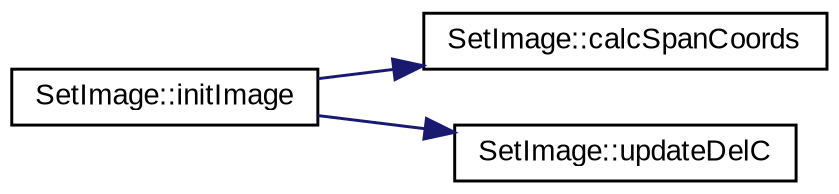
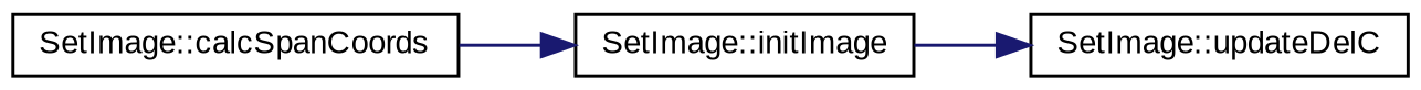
  digraph {
    fontname="Liberation Sans"
    rankdir=LR
    node [color=black fillcolor=white fontname="Liberation Sans" fontsize=10 shape=record style=filled]
    edge [color=midnightblue fontname="Liberation Sans" fontsize=10 labelfontname=Helvetica labelfontsize=10 style=solid]
    n1 [height=0.2 label="SetImage::initImage" width=0.4]
    n2 [height=0.2 label="SetImage::calcSpanCoords" width=0.4]
    n3 [height=0.2 label="SetImage::updateDelC" width=0.4]
-   n1 -> n2
+   n2 -> n1
    n1 -> n3
  }
